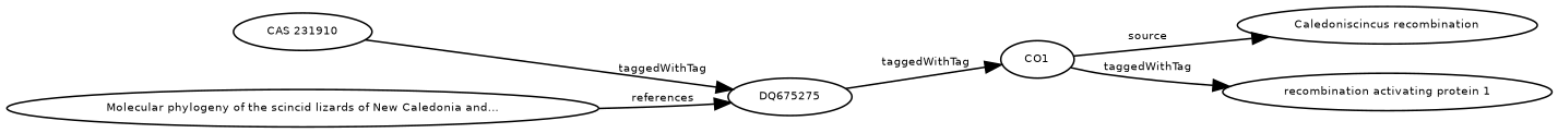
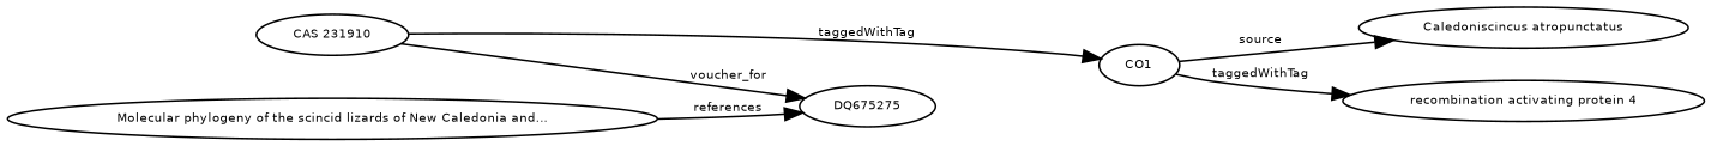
  digraph {
    rankdir=LR
    node [fontname=Helvetica fontsize=7]
    edge [fontname=Helvetica fontsize=7]
    n1 [height=0.27433100247 label=DQ675275 width=0.27433100247]
    n2 [height=0.27433100247 label=CO1 width=0.27433100247]
-   n3 [height=0.27433100247 label="Caledoniscincus recombination" width=0.27433100247]
-   n4 [height=0.27433100247 label="recombination activating protein 1" width=0.27433100247]
+   n3 [height=0.27433100247 label="Caledoniscincus atropunctatus" width=0.27433100247]
+   n4 [height=0.27433100247 label="recombination activating protein 4" width=0.27433100247]
    n5 [height=0.27433100247 label="Molecular phylogeny of the scincid lizards of New Caledonia and..." width=0.27433100247]
    n6 [height=0.27433100247 label="CAS 231910" width=0.27433100247]
-   n1 -> n2 [label=taggedWithTag]
+   n6 -> n2 [label=taggedWithTag]
    n2 -> n3 [label=source]
    n2 -> n4 [label=taggedWithTag]
    n5 -> n1 [label=references]
-   n6 -> n1 [label=taggedWithTag]
+   n6 -> n1 [label=voucher_for]
  }
